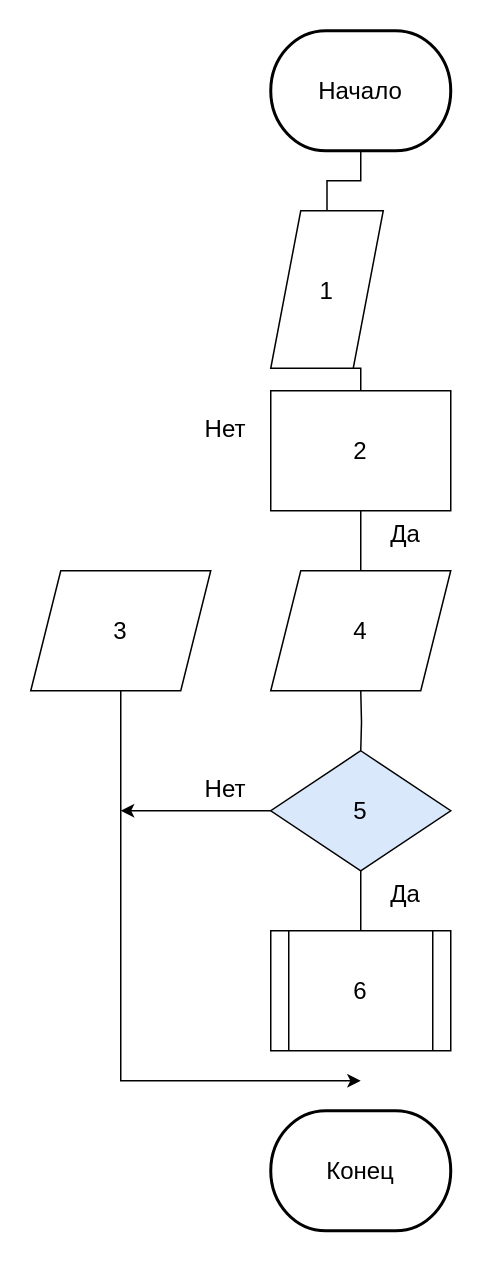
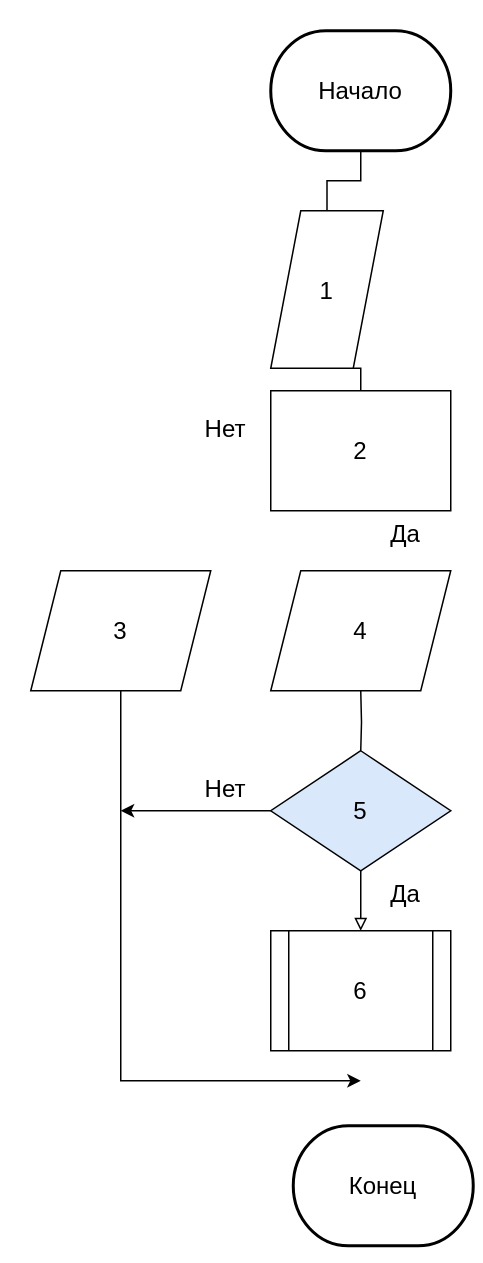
  <mxCell id="0" />
  <mxCell id="1" parent="0" />
  <mxCell id="2" style="edgeStyle=orthogonalEdgeStyle;rounded=0;orthogonalLoop=1;jettySize=auto;html=1;entryX=0.5;entryY=0;entryDx=0;entryDy=0;fontSize=16;endArrow=none;endFill=0;" parent="1" source="3" target="19" edge="1"><mxGeometry relative="1" as="geometry" /></mxCell>
  <mxCell id="3" value="&lt;font style=&quot;font-size: 16px;&quot;&gt;Начало&lt;/font&gt;" style="strokeWidth=2;html=1;shape=mxgraph.flowchart.terminator;whiteSpace=wrap;" parent="1" vertex="1"><mxGeometry x="180" y="20" width="120" height="80" as="geometry" /></mxCell>
- <mxCell id="4" style="edgeStyle=orthogonalEdgeStyle;rounded=0;orthogonalLoop=1;jettySize=auto;html=1;entryX=0.5;entryY=0;entryDx=0;entryDy=0;endArrow=none;endFill=0;" edge="1" parent="1" source="5" target="20"><mxGeometry relative="1" as="geometry" /></mxCell>
  <mxCell id="5" value="2" style="whiteSpace=wrap;html=1;fontSize=16;rounded=0;" parent="1" vertex="1"><mxGeometry x="180" y="260" width="120" height="80" as="geometry" /></mxCell>
  <mxCell id="6" value="Да" style="text;html=1;strokeColor=none;fillColor=none;align=center;verticalAlign=middle;whiteSpace=wrap;rounded=0;fontSize=16;" parent="1" vertex="1"><mxGeometry x="240" y="340" width="60" height="30" as="geometry" /></mxCell>
  <mxCell id="7" value="Нет" style="text;html=1;strokeColor=none;fillColor=none;align=center;verticalAlign=middle;whiteSpace=wrap;rounded=0;fontSize=16;" parent="1" vertex="1"><mxGeometry x="120" y="270" width="60" height="30" as="geometry" /></mxCell>
  <mxCell id="8" style="edgeStyle=orthogonalEdgeStyle;rounded=0;orthogonalLoop=1;jettySize=auto;html=1;endArrow=classic;endFill=1;" edge="1" parent="1" source="9"><mxGeometry relative="1" as="geometry"><mxPoint x="240" y="720" as="targetPoint" /><Array as="points"><mxPoint x="80" y="720" /></Array></mxGeometry></mxCell>
  <mxCell id="9" value="3" style="shape=parallelogram;perimeter=parallelogramPerimeter;whiteSpace=wrap;html=1;fixedSize=1;fontSize=16;" parent="1" vertex="1"><mxGeometry x="20" y="380" width="120" height="80" as="geometry" /></mxCell>
  <mxCell id="10" style="edgeStyle=orthogonalEdgeStyle;rounded=0;orthogonalLoop=1;jettySize=auto;html=1;entryX=0.5;entryY=0;entryDx=0;entryDy=0;fontSize=16;endArrow=none;endFill=0;" parent="1" target="13" edge="1"><mxGeometry relative="1" as="geometry"><mxPoint x="240" y="460" as="sourcePoint" /></mxGeometry></mxCell>
- <mxCell id="11" style="edgeStyle=orthogonalEdgeStyle;rounded=0;orthogonalLoop=1;jettySize=auto;html=1;entryX=0.5;entryY=0;entryDx=0;entryDy=0;endArrow=none;endFill=0;" edge="1" parent="1" source="13" target="16"><mxGeometry relative="1" as="geometry" /></mxCell>
+ <mxCell id="11" style="edgeStyle=orthogonalEdgeStyle;rounded=0;orthogonalLoop=1;jettySize=auto;html=1;entryX=0.5;entryY=0;entryDx=0;entryDy=0;endArrow=block;endFill=0;" edge="1" parent="1" source="13" target="16"><mxGeometry relative="1" as="geometry" /></mxCell>
  <mxCell id="12" style="edgeStyle=orthogonalEdgeStyle;rounded=0;orthogonalLoop=1;jettySize=auto;html=1;endArrow=classic;endFill=1;" edge="1" parent="1" source="13"><mxGeometry relative="1" as="geometry"><mxPoint x="80" y="540" as="targetPoint" /></mxGeometry></mxCell>
  <mxCell id="13" value="5" style="rhombus;whiteSpace=wrap;html=1;fontSize=16;fillColor=#dae8fc;" parent="1" vertex="1"><mxGeometry x="180" y="500" width="120" height="80" as="geometry" /></mxCell>
  <mxCell id="14" value="Да" style="text;html=1;strokeColor=none;fillColor=none;align=center;verticalAlign=middle;whiteSpace=wrap;rounded=0;fontSize=16;" parent="1" vertex="1"><mxGeometry x="240" y="580" width="60" height="30" as="geometry" /></mxCell>
  <mxCell id="15" value="Нет" style="text;html=1;strokeColor=none;fillColor=none;align=center;verticalAlign=middle;whiteSpace=wrap;rounded=0;fontSize=16;" parent="1" vertex="1"><mxGeometry x="120" y="510" width="60" height="30" as="geometry" /></mxCell>
  <mxCell id="16" value="6" style="shape=process;whiteSpace=wrap;html=1;backgroundOutline=1;fontSize=16;" parent="1" vertex="1"><mxGeometry x="180" y="620" width="120" height="80" as="geometry" /></mxCell>
- <mxCell id="17" value="&lt;font style=&quot;font-size: 16px;&quot;&gt;Конец&lt;/font&gt;" style="strokeWidth=2;html=1;shape=mxgraph.flowchart.terminator;whiteSpace=wrap;" parent="1" vertex="1"><mxGeometry x="180" y="740" width="120" height="80" as="geometry" /></mxCell>
+ <mxCell id="17" value="&lt;font style=&quot;font-size: 16px;&quot;&gt;Конец&lt;/font&gt;" style="strokeWidth=2;html=1;shape=mxgraph.flowchart.terminator;whiteSpace=wrap;" parent="1" vertex="1"><mxGeometry x="195" y="750" width="120" height="80" as="geometry" /></mxCell>
  <mxCell id="18" style="edgeStyle=orthogonalEdgeStyle;rounded=0;orthogonalLoop=1;jettySize=auto;html=1;exitX=0.5;exitY=1;exitDx=0;exitDy=0;entryX=0.5;entryY=0;entryDx=0;entryDy=0;fontSize=16;endArrow=none;endFill=0;" parent="1" source="19" target="5" edge="1"><mxGeometry relative="1" as="geometry" /></mxCell>
  <mxCell id="19" value="1" style="shape=parallelogram;perimeter=parallelogramPerimeter;whiteSpace=wrap;html=1;fixedSize=1;fontSize=16;" parent="1" vertex="1"><mxGeometry x="180" y="140" width="75" height="105" as="geometry" /></mxCell>
  <mxCell id="20" value="4" style="shape=parallelogram;perimeter=parallelogramPerimeter;whiteSpace=wrap;html=1;fixedSize=1;fontSize=16;" parent="1" vertex="1"><mxGeometry x="180" y="380" width="120" height="80" as="geometry" /></mxCell>
